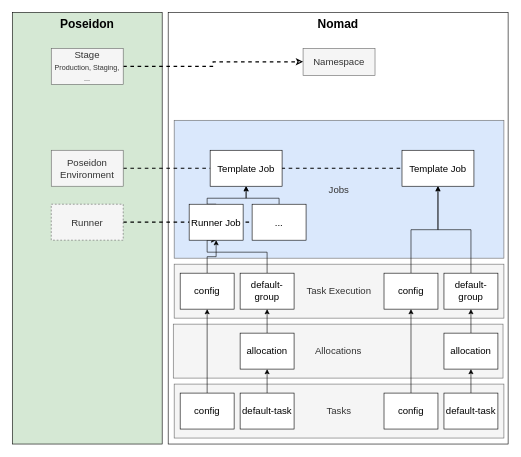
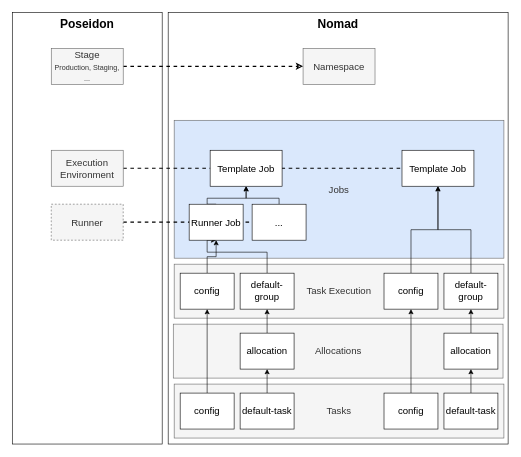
  <mxCell id="0" />
  <mxCell id="1" parent="0" />
- <mxCell id="2" value="&lt;font style=&quot;font-size: 20px&quot;&gt;&lt;b&gt;Poseidon&lt;/b&gt;&lt;/font&gt;" style="rounded=0;whiteSpace=wrap;html=1;verticalAlign=top;fillColor=#d5e8d4;" vertex="1" parent="1"><mxGeometry width="250" height="720" as="geometry" x="20" y="20" /></mxCell>
+ <mxCell id="2" value="&lt;font style=&quot;font-size: 20px&quot;&gt;&lt;b&gt;Poseidon&lt;/b&gt;&lt;/font&gt;" style="rounded=0;whiteSpace=wrap;html=1;verticalAlign=top;" vertex="1" parent="1"><mxGeometry width="250" height="720" as="geometry" x="20" y="20" /></mxCell>
  <mxCell id="3" value="&lt;b&gt;&lt;font style=&quot;font-size: 20px&quot;&gt;Nomad&lt;/font&gt;&lt;/b&gt;" style="rounded=0;whiteSpace=wrap;html=1;verticalAlign=top;" vertex="1" parent="1"><mxGeometry x="280" width="567" height="720" as="geometry" y="20" /></mxCell>
- <mxCell id="4" value="&lt;font style=&quot;font-size: 16px;&quot;&gt;Namespace&lt;/font&gt;" style="rounded=0;whiteSpace=wrap;html=1;verticalAlign=middle;fillColor=#f5f5f5;strokeColor=#666666;fontColor=#333333;fontSize=16;" vertex="1" parent="1"><mxGeometry x="505" y="80" width="120" height="45" as="geometry" /></mxCell>
+ <mxCell id="4" value="&lt;font style=&quot;font-size: 16px;&quot;&gt;Namespace&lt;/font&gt;" style="rounded=0;whiteSpace=wrap;html=1;verticalAlign=middle;fillColor=#f5f5f5;strokeColor=#666666;fontColor=#333333;fontSize=16;" vertex="1" parent="1"><mxGeometry x="505" y="80" width="120" height="60" as="geometry" /></mxCell>
  <mxCell id="5" value="Jobs" style="rounded=0;whiteSpace=wrap;html=1;verticalAlign=middle;fillColor=#dae8fc;strokeColor=#666666;fontColor=#333333;fontSize=16;" vertex="1" parent="1"><mxGeometry x="290" y="200" width="550" height="230" as="geometry" /></mxCell>
  <mxCell id="6" value="Template Job" style="rounded=0;whiteSpace=wrap;html=1;fontSize=16;verticalAlign=middle;" vertex="1" parent="1"><mxGeometry x="670" y="250" width="120" height="60" as="geometry" /></mxCell>
  <mxCell id="7" style="edgeStyle=orthogonalEdgeStyle;rounded=0;orthogonalLoop=1;jettySize=auto;html=1;fontSize=16;endArrow=classic;endFill=1;endSize=6;entryX=0.5;entryY=1;entryDx=0;entryDy=0;exitX=0.5;exitY=0;exitDx=0;exitDy=0;" edge="1" parent="1" source="40" target="37"><mxGeometry relative="1" as="geometry"><mxPoint x="410" y="320" as="targetPoint" /><Array as="points"><mxPoint x="345" y="330" /><mxPoint x="410" y="330" /></Array></mxGeometry></mxCell>
  <mxCell id="8" style="edgeStyle=orthogonalEdgeStyle;rounded=0;orthogonalLoop=1;jettySize=auto;html=1;fontSize=16;endArrow=classic;endFill=1;endSize=6;exitX=0.5;exitY=0;exitDx=0;exitDy=0;" edge="1" parent="1" source="9" target="37"><mxGeometry relative="1" as="geometry"><Array as="points"><mxPoint x="465" y="330" /><mxPoint x="410" y="330" /></Array></mxGeometry></mxCell>
  <mxCell id="9" value="..." style="rounded=0;whiteSpace=wrap;html=1;fontSize=16;verticalAlign=middle;" vertex="1" parent="1"><mxGeometry x="420" y="340" width="90" height="60" as="geometry" /></mxCell>
  <mxCell id="10" value="Task Execution" style="rounded=0;whiteSpace=wrap;html=1;verticalAlign=middle;fillColor=#f5f5f5;strokeColor=#666666;fontColor=#333333;fontSize=16;" vertex="1" parent="1"><mxGeometry x="290" y="440" width="550" height="90" as="geometry" /></mxCell>
  <mxCell id="11" value="Allocations" style="rounded=0;whiteSpace=wrap;html=1;verticalAlign=middle;fillColor=#f5f5f5;strokeColor=#666666;fontColor=#333333;fontSize=16;" vertex="1" parent="1"><mxGeometry x="288.5" y="540" width="550" height="90" as="geometry" /></mxCell>
  <mxCell id="12" value="Tasks" style="rounded=0;whiteSpace=wrap;html=1;verticalAlign=middle;fillColor=#f5f5f5;strokeColor=#666666;fontColor=#333333;fontSize=16;" vertex="1" parent="1"><mxGeometry x="290" y="640" width="550" height="90" as="geometry" /></mxCell>
  <mxCell id="13" style="edgeStyle=orthogonalEdgeStyle;rounded=0;orthogonalLoop=1;jettySize=auto;html=1;entryX=0.5;entryY=1;entryDx=0;entryDy=0;fontSize=16;endArrow=classic;endFill=1;endSize=6;" edge="1" parent="1" source="14" target="6"><mxGeometry relative="1" as="geometry" /></mxCell>
  <mxCell id="14" value="config" style="rounded=0;whiteSpace=wrap;html=1;fontSize=16;verticalAlign=middle;" vertex="1" parent="1"><mxGeometry x="640" y="455" width="90" height="60" as="geometry" /></mxCell>
  <mxCell id="15" style="edgeStyle=orthogonalEdgeStyle;rounded=0;orthogonalLoop=1;jettySize=auto;html=1;entryX=0.5;entryY=1;entryDx=0;entryDy=0;fontSize=16;endArrow=classic;endFill=1;endSize=6;" edge="1" parent="1" source="16" target="14"><mxGeometry relative="1" as="geometry" /></mxCell>
  <mxCell id="16" value="config" style="rounded=0;whiteSpace=wrap;html=1;fontSize=16;verticalAlign=middle;" vertex="1" parent="1"><mxGeometry x="640" y="655" width="90" height="60" as="geometry" /></mxCell>
  <mxCell id="17" style="edgeStyle=orthogonalEdgeStyle;rounded=0;orthogonalLoop=1;jettySize=auto;html=1;entryX=0.5;entryY=1;entryDx=0;entryDy=0;fontSize=16;endArrow=classic;endFill=1;endSize=6;" edge="1" parent="1" source="18" target="6"><mxGeometry relative="1" as="geometry" /></mxCell>
  <mxCell id="18" value="default-group" style="rounded=0;whiteSpace=wrap;html=1;fontSize=16;verticalAlign=middle;" vertex="1" parent="1"><mxGeometry x="740" y="455" width="90" height="60" as="geometry" /></mxCell>
  <mxCell id="19" style="edgeStyle=orthogonalEdgeStyle;rounded=0;orthogonalLoop=1;jettySize=auto;html=1;entryX=0.5;entryY=1;entryDx=0;entryDy=0;fontSize=16;endArrow=classic;endFill=1;endSize=6;" edge="1" parent="1" source="20" target="22"><mxGeometry relative="1" as="geometry" /></mxCell>
  <mxCell id="20" value="default-task" style="rounded=0;whiteSpace=wrap;html=1;fontSize=16;verticalAlign=middle;" vertex="1" parent="1"><mxGeometry x="740" y="655" width="90" height="60" as="geometry" /></mxCell>
  <mxCell id="21" style="edgeStyle=orthogonalEdgeStyle;rounded=0;orthogonalLoop=1;jettySize=auto;html=1;entryX=0.5;entryY=1;entryDx=0;entryDy=0;fontSize=16;endArrow=classic;endFill=1;endSize=6;" edge="1" parent="1" source="22" target="18"><mxGeometry relative="1" as="geometry" /></mxCell>
  <mxCell id="22" value="allocation" style="rounded=0;whiteSpace=wrap;html=1;fontSize=16;verticalAlign=middle;" vertex="1" parent="1"><mxGeometry x="740" y="555" width="90" height="60" as="geometry" /></mxCell>
  <mxCell id="23" style="edgeStyle=orthogonalEdgeStyle;rounded=0;orthogonalLoop=1;jettySize=auto;html=1;entryX=0.5;entryY=1;entryDx=0;entryDy=0;fontSize=16;endArrow=classic;endFill=1;endSize=6;" edge="1" parent="1" source="24" target="40"><mxGeometry relative="1" as="geometry" /></mxCell>
  <mxCell id="24" value="config" style="rounded=0;whiteSpace=wrap;html=1;fontSize=16;verticalAlign=middle;" vertex="1" parent="1"><mxGeometry x="300" y="455" width="90" height="60" as="geometry" /></mxCell>
  <mxCell id="25" style="edgeStyle=orthogonalEdgeStyle;rounded=0;orthogonalLoop=1;jettySize=auto;html=1;entryX=0.5;entryY=1;entryDx=0;entryDy=0;fontSize=16;endArrow=classic;endFill=1;endSize=6;" edge="1" parent="1" source="26" target="24"><mxGeometry relative="1" as="geometry" /></mxCell>
  <mxCell id="26" value="config" style="rounded=0;whiteSpace=wrap;html=1;fontSize=16;verticalAlign=middle;" vertex="1" parent="1"><mxGeometry x="300" y="655" width="90" height="60" as="geometry" /></mxCell>
  <mxCell id="27" style="edgeStyle=orthogonalEdgeStyle;rounded=0;orthogonalLoop=1;jettySize=auto;html=1;entryX=0.5;entryY=1;entryDx=0;entryDy=0;fontSize=16;endArrow=classic;endFill=1;endSize=6;" edge="1" parent="1" source="28" target="40"><mxGeometry relative="1" as="geometry"><Array as="points"><mxPoint x="445" y="420" /><mxPoint x="345" y="420" /></Array></mxGeometry></mxCell>
  <mxCell id="28" value="default-group" style="rounded=0;whiteSpace=wrap;html=1;fontSize=16;verticalAlign=middle;" vertex="1" parent="1"><mxGeometry x="400" y="455" width="90" height="60" as="geometry" /></mxCell>
  <mxCell id="29" style="edgeStyle=orthogonalEdgeStyle;rounded=0;orthogonalLoop=1;jettySize=auto;html=1;entryX=0.5;entryY=1;entryDx=0;entryDy=0;fontSize=16;endArrow=classic;endFill=1;endSize=6;" edge="1" parent="1" source="30" target="32"><mxGeometry relative="1" as="geometry" /></mxCell>
  <mxCell id="30" value="default-task" style="rounded=0;whiteSpace=wrap;html=1;fontSize=16;verticalAlign=middle;" vertex="1" parent="1"><mxGeometry x="400" y="655" width="90" height="60" as="geometry" /></mxCell>
  <mxCell id="31" style="edgeStyle=orthogonalEdgeStyle;rounded=0;orthogonalLoop=1;jettySize=auto;html=1;entryX=0.5;entryY=1;entryDx=0;entryDy=0;fontSize=16;endArrow=classic;endFill=1;endSize=6;" edge="1" parent="1" source="32" target="28"><mxGeometry relative="1" as="geometry" /></mxCell>
  <mxCell id="32" value="allocation" style="rounded=0;whiteSpace=wrap;html=1;fontSize=16;verticalAlign=middle;" vertex="1" parent="1"><mxGeometry x="400" y="555" width="90" height="60" as="geometry" /></mxCell>
  <mxCell id="33" style="edgeStyle=orthogonalEdgeStyle;rounded=0;orthogonalLoop=1;jettySize=auto;html=1;entryX=0;entryY=0.5;entryDx=0;entryDy=0;fontSize=16;endArrow=classic;endFill=0;endSize=6;dashed=1;strokeWidth=2;" edge="1" parent="1" source="34" target="4"><mxGeometry relative="1" as="geometry" /></mxCell>
  <mxCell id="34" value="&lt;div&gt;Stage&lt;/div&gt;&lt;div&gt;&lt;font style=&quot;font-size: 12px&quot;&gt;Production, Staging, ...&lt;/font&gt;&lt;br&gt;&lt;/div&gt;" style="rounded=0;whiteSpace=wrap;html=1;verticalAlign=middle;fillColor=#f5f5f5;strokeColor=#666666;fontColor=#333333;fontSize=16;" vertex="1" parent="1"><mxGeometry x="85" y="80" width="120" height="60" as="geometry" /></mxCell>
  <mxCell id="35" style="edgeStyle=orthogonalEdgeStyle;rounded=0;orthogonalLoop=1;jettySize=auto;html=1;entryX=0;entryY=0.5;entryDx=0;entryDy=0;fontSize=16;endArrow=none;endFill=0;endSize=6;dashed=1;strokeWidth=2;" edge="1" parent="1" source="36" target="6"><mxGeometry relative="1" as="geometry" /></mxCell>
- <mxCell id="36" value="Poseidon Environment" style="rounded=0;whiteSpace=wrap;html=1;verticalAlign=middle;fillColor=#f5f5f5;strokeColor=#666666;fontColor=#333333;fontSize=16;" vertex="1" parent="1"><mxGeometry x="85" y="250" width="120" height="60" as="geometry" /></mxCell>
+ <mxCell id="36" value="Execution Environment" style="rounded=0;whiteSpace=wrap;html=1;verticalAlign=middle;fillColor=#f5f5f5;strokeColor=#666666;fontColor=#333333;fontSize=16;" vertex="1" parent="1"><mxGeometry x="85" y="250" width="120" height="60" as="geometry" /></mxCell>
  <mxCell id="37" value="Template Job" style="rounded=0;whiteSpace=wrap;html=1;fontSize=16;verticalAlign=middle;" vertex="1" parent="1"><mxGeometry x="350" y="250" width="120" height="60" as="geometry" /></mxCell>
  <mxCell id="38" style="edgeStyle=orthogonalEdgeStyle;rounded=0;orthogonalLoop=1;jettySize=auto;html=1;entryX=0;entryY=0.5;entryDx=0;entryDy=0;dashed=1;fontSize=16;endArrow=none;endFill=0;endSize=6;strokeWidth=2;" edge="1" parent="1" source="39" target="9"><mxGeometry relative="1" as="geometry" /></mxCell>
  <mxCell id="39" value="&lt;div&gt;Runner&lt;/div&gt;" style="rounded=0;whiteSpace=wrap;html=1;verticalAlign=middle;fillColor=#f5f5f5;strokeColor=#666666;fontColor=#333333;fontSize=16;dashed=1;" vertex="1" parent="1"><mxGeometry x="85" y="340" width="120" height="60" as="geometry" /></mxCell>
  <mxCell id="40" value="Runner Job" style="rounded=0;whiteSpace=wrap;html=1;fontSize=16;verticalAlign=middle;" vertex="1" parent="1"><mxGeometry x="315" y="340" width="90" height="60" as="geometry" /></mxCell>
